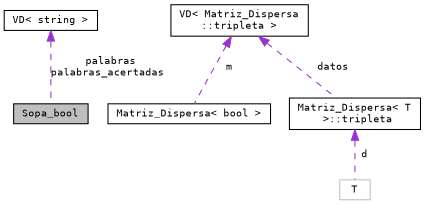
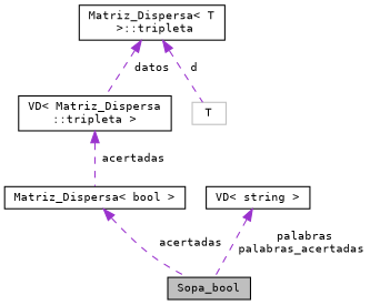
  digraph {
    fontname="DejaVu Sans Mono"
    node [color=black fillcolor=white fontname="DejaVu Sans Mono" fontsize=10 shape=record style=filled]
    edge [color=darkorchid3 dir=back fontname="DejaVu Sans Mono" fontsize=10 labelfontname=Helvetica labelfontsize=10 style=dashed]
    n1 [fillcolor=grey75 fontcolor=black height=0.2 label=Sopa_bool width=0.4]
    n2 [height=0.2 label="Matriz_Dispersa\< bool \>" width=0.4]
    n3 [height=0.2 label="VD\< Matriz_Dispersa\l::tripleta \>" width=0.4]
    n4 [height=0.2 label="Matriz_Dispersa\< T\l \>::tripleta" width=0.4]
    n5 [color=grey75 height=0.2 label=T width=0.4]
    n6 [height=0.2 label="VD\< string \>" width=0.4]
-   n3 -> n2 [label=" m"]
-   n3 -> n4 [label=" datos"]
+   n2 -> n1 [label=" acertadas"]
+   n3 -> n2 [label=" acertadas"]
+   n4 -> n3 [label=" datos"]
    n4 -> n5 [label=" d"]
    n6 -> n1 [label=" palabras\npalabras_acertadas"]
  }
